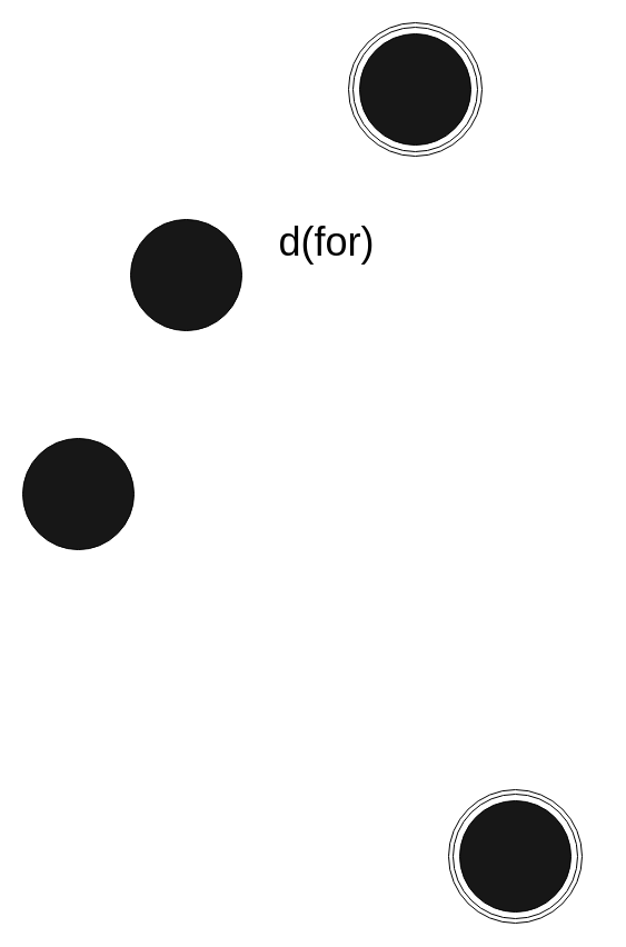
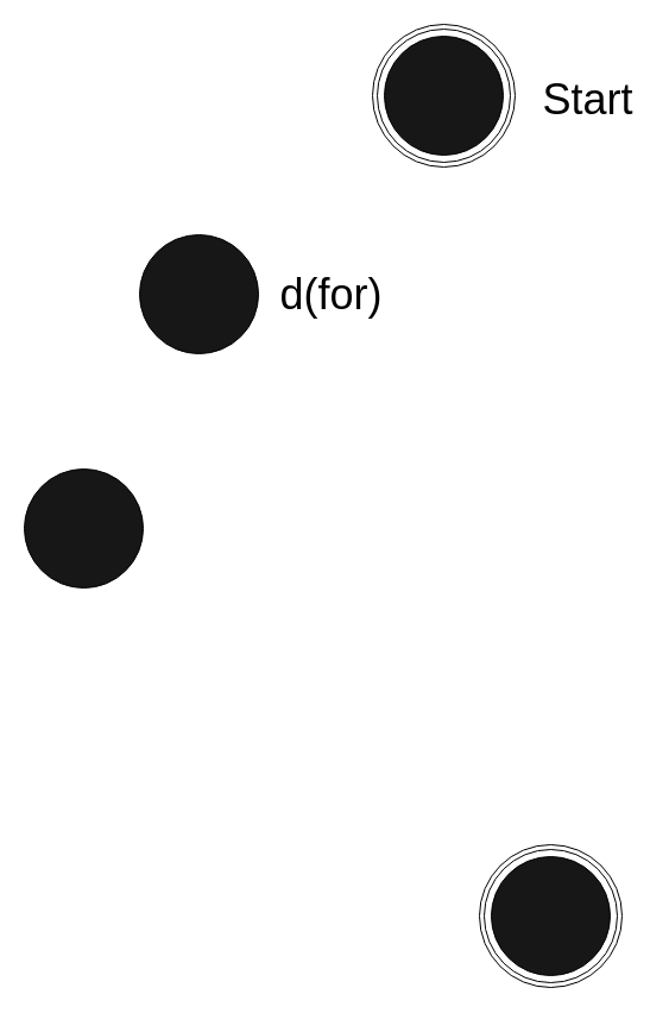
  <mxCell id="0" />
  <mxCell id="1" parent="0" />
  <mxCell id="2" value="" style="ellipse;shape=doubleEllipse;html=1;dashed=0;whiteSpace=wrap;aspect=fixed;" vertex="1" parent="1"><mxGeometry x="313" y="20" width="120" height="120" as="geometry" /></mxCell>
  <mxCell id="3" value="" style="ellipse;whiteSpace=wrap;html=1;aspect=fixed;fillColor=#171717;" vertex="1" parent="1"><mxGeometry x="323" y="30" width="100" height="100" as="geometry" /></mxCell>
+ <mxCell id="4" value="&lt;font style=&quot;font-size: 36px;&quot;&gt;Start&lt;br&gt;&lt;/font&gt;" style="text;html=1;align=center;verticalAlign=middle;resizable=0;points=[];autosize=1;strokeColor=none;fillColor=none;" vertex="1" parent="1"><mxGeometry x="447" y="55" width="94" height="55" as="geometry" /></mxCell>
  <mxCell id="5" value="" style="ellipse;whiteSpace=wrap;html=1;aspect=fixed;fillColor=#171717;" vertex="1" parent="1"><mxGeometry x="117" y="197" width="100" height="100" as="geometry" /></mxCell>
- <mxCell id="6" value="&lt;font style=&quot;font-size: 36px;&quot;&gt;d(for)&lt;br&gt;&lt;/font&gt;" style="text;html=1;align=center;verticalAlign=middle;resizable=0;points=[];autosize=1;strokeColor=none;fillColor=none;" vertex="1" parent="1"><mxGeometry x="241" y="189.5" width="104" height="55" as="geometry" /></mxCell>
+ <mxCell id="6" value="&lt;font style=&quot;font-size: 36px;&quot;&gt;d(for)&lt;br&gt;&lt;/font&gt;" style="text;html=1;align=center;verticalAlign=middle;resizable=0;points=[];autosize=1;strokeColor=none;fillColor=none;" vertex="1" parent="1"><mxGeometry x="226" y="219.5" width="104" height="55" as="geometry" /></mxCell>
  <mxCell id="7" value="" style="ellipse;whiteSpace=wrap;html=1;aspect=fixed;fillColor=#171717;" vertex="1" parent="1"><mxGeometry x="20" y="394" width="100" height="100" as="geometry" /></mxCell>
  <mxCell id="8" value="" style="ellipse;shape=doubleEllipse;html=1;dashed=0;whiteSpace=wrap;aspect=fixed;" vertex="1" parent="1"><mxGeometry x="403" y="710" width="120" height="120" as="geometry" /></mxCell>
  <mxCell id="9" value="" style="ellipse;whiteSpace=wrap;html=1;aspect=fixed;fillColor=#171717;" vertex="1" parent="1"><mxGeometry x="413" y="720" width="100" height="100" as="geometry" /></mxCell>
